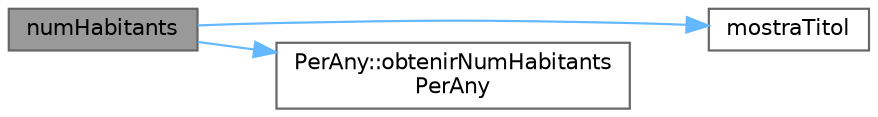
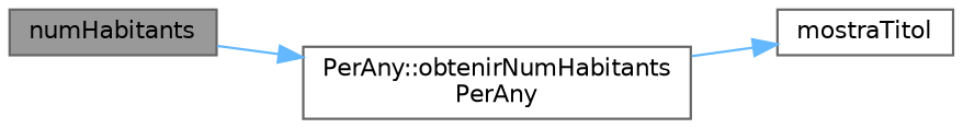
  digraph {
    rankdir=LR
    node [color=grey40 fillcolor=white fontname=Helvetica fontsize=10 shape=box style=filled]
    edge [color=steelblue1 fontname=Helvetica fontsize=10 labelfontname=Helvetica labelfontsize=10 style=solid]
    n1 [color=gray40 fillcolor=grey60 fontcolor=black height=0.2 label=numHabitants width=0.4]
    n2 [height=0.2 label=mostraTitol width=0.4]
    n3 [height=0.2 label="PerAny::obtenirNumHabitants\lPerAny" width=0.4]
-   n1 -> n2
+   n3 -> n2
    n1 -> n3
  }
